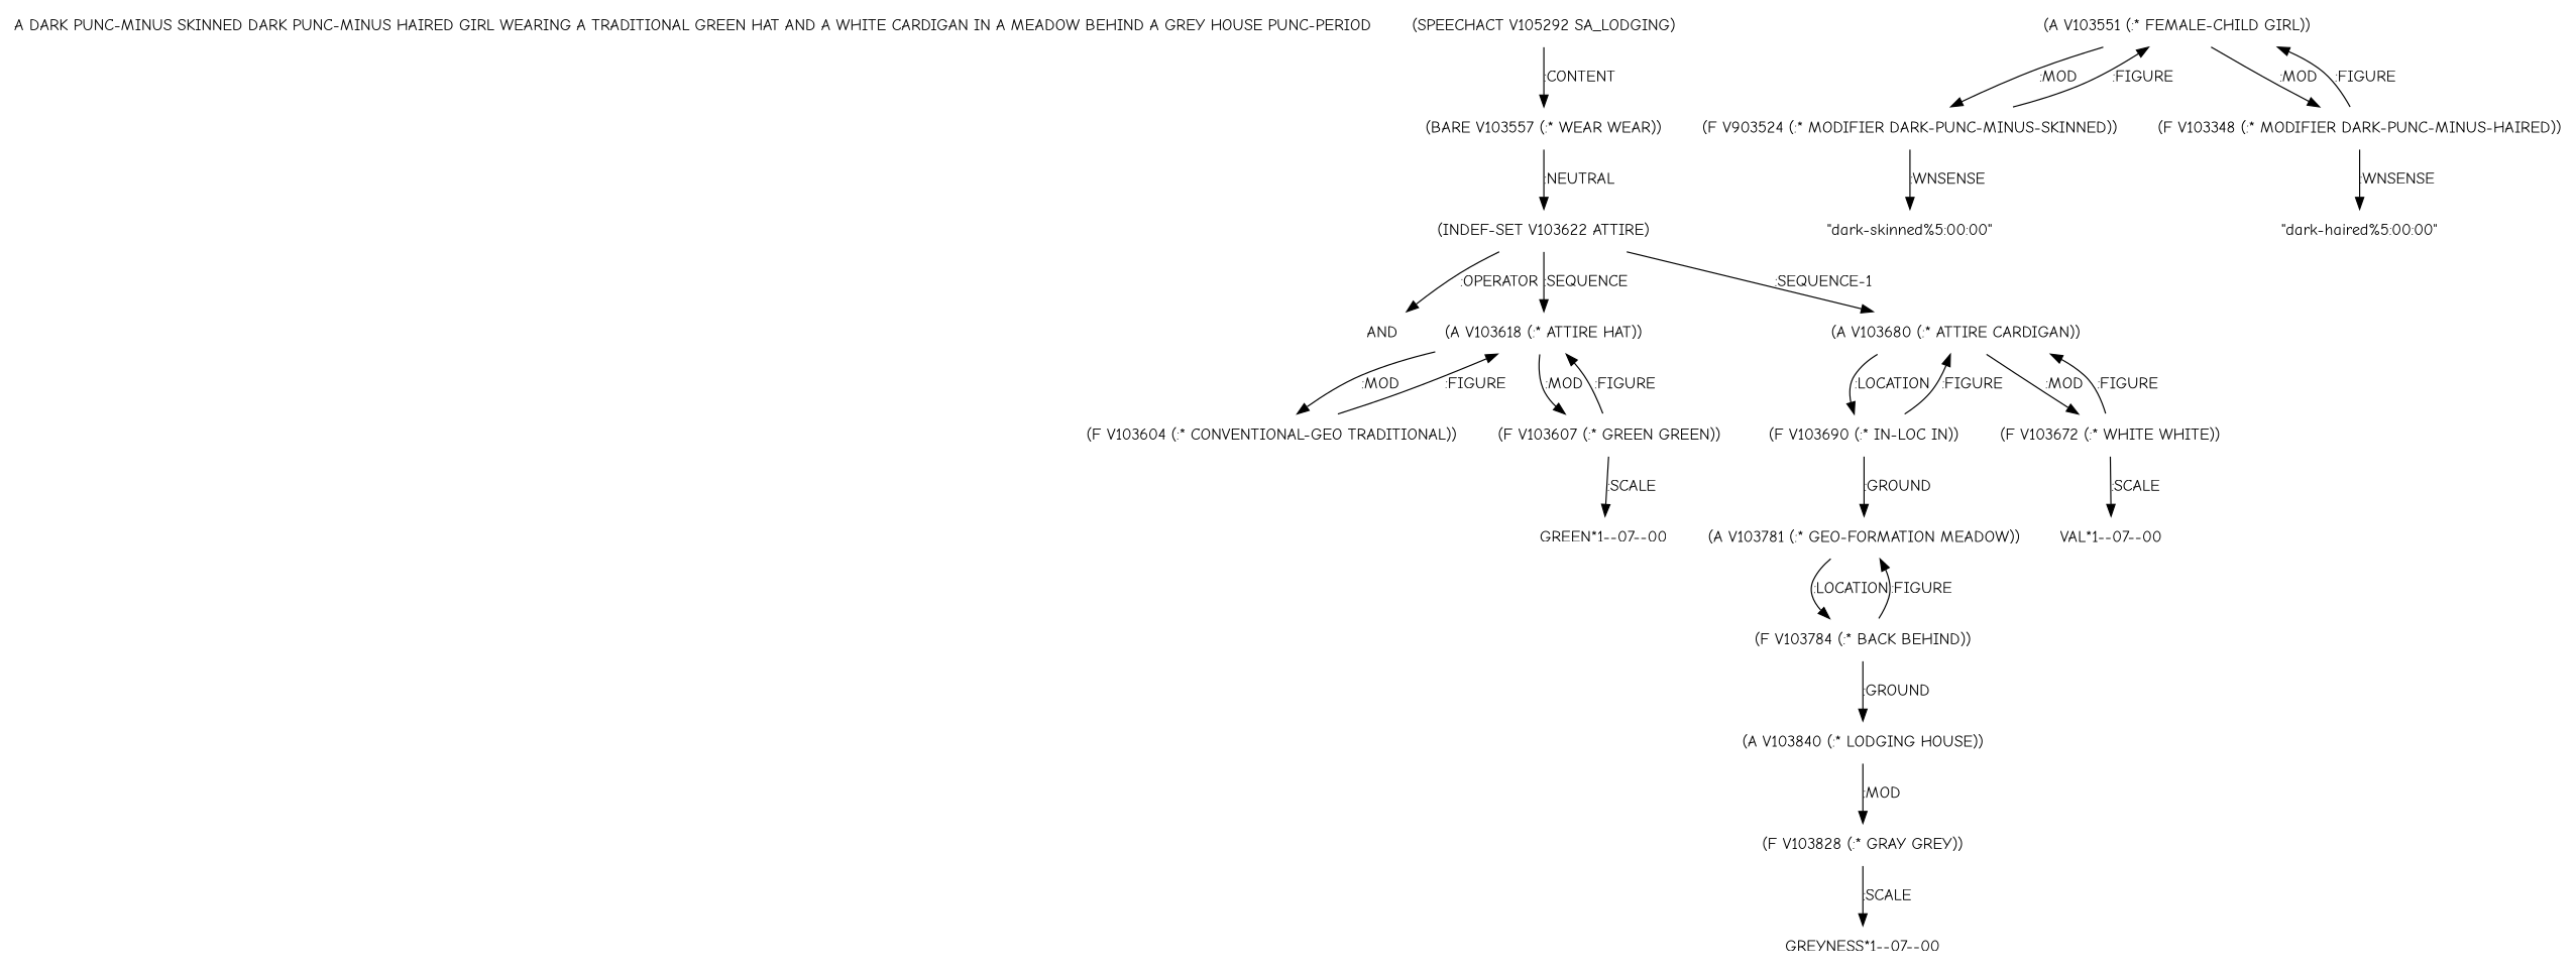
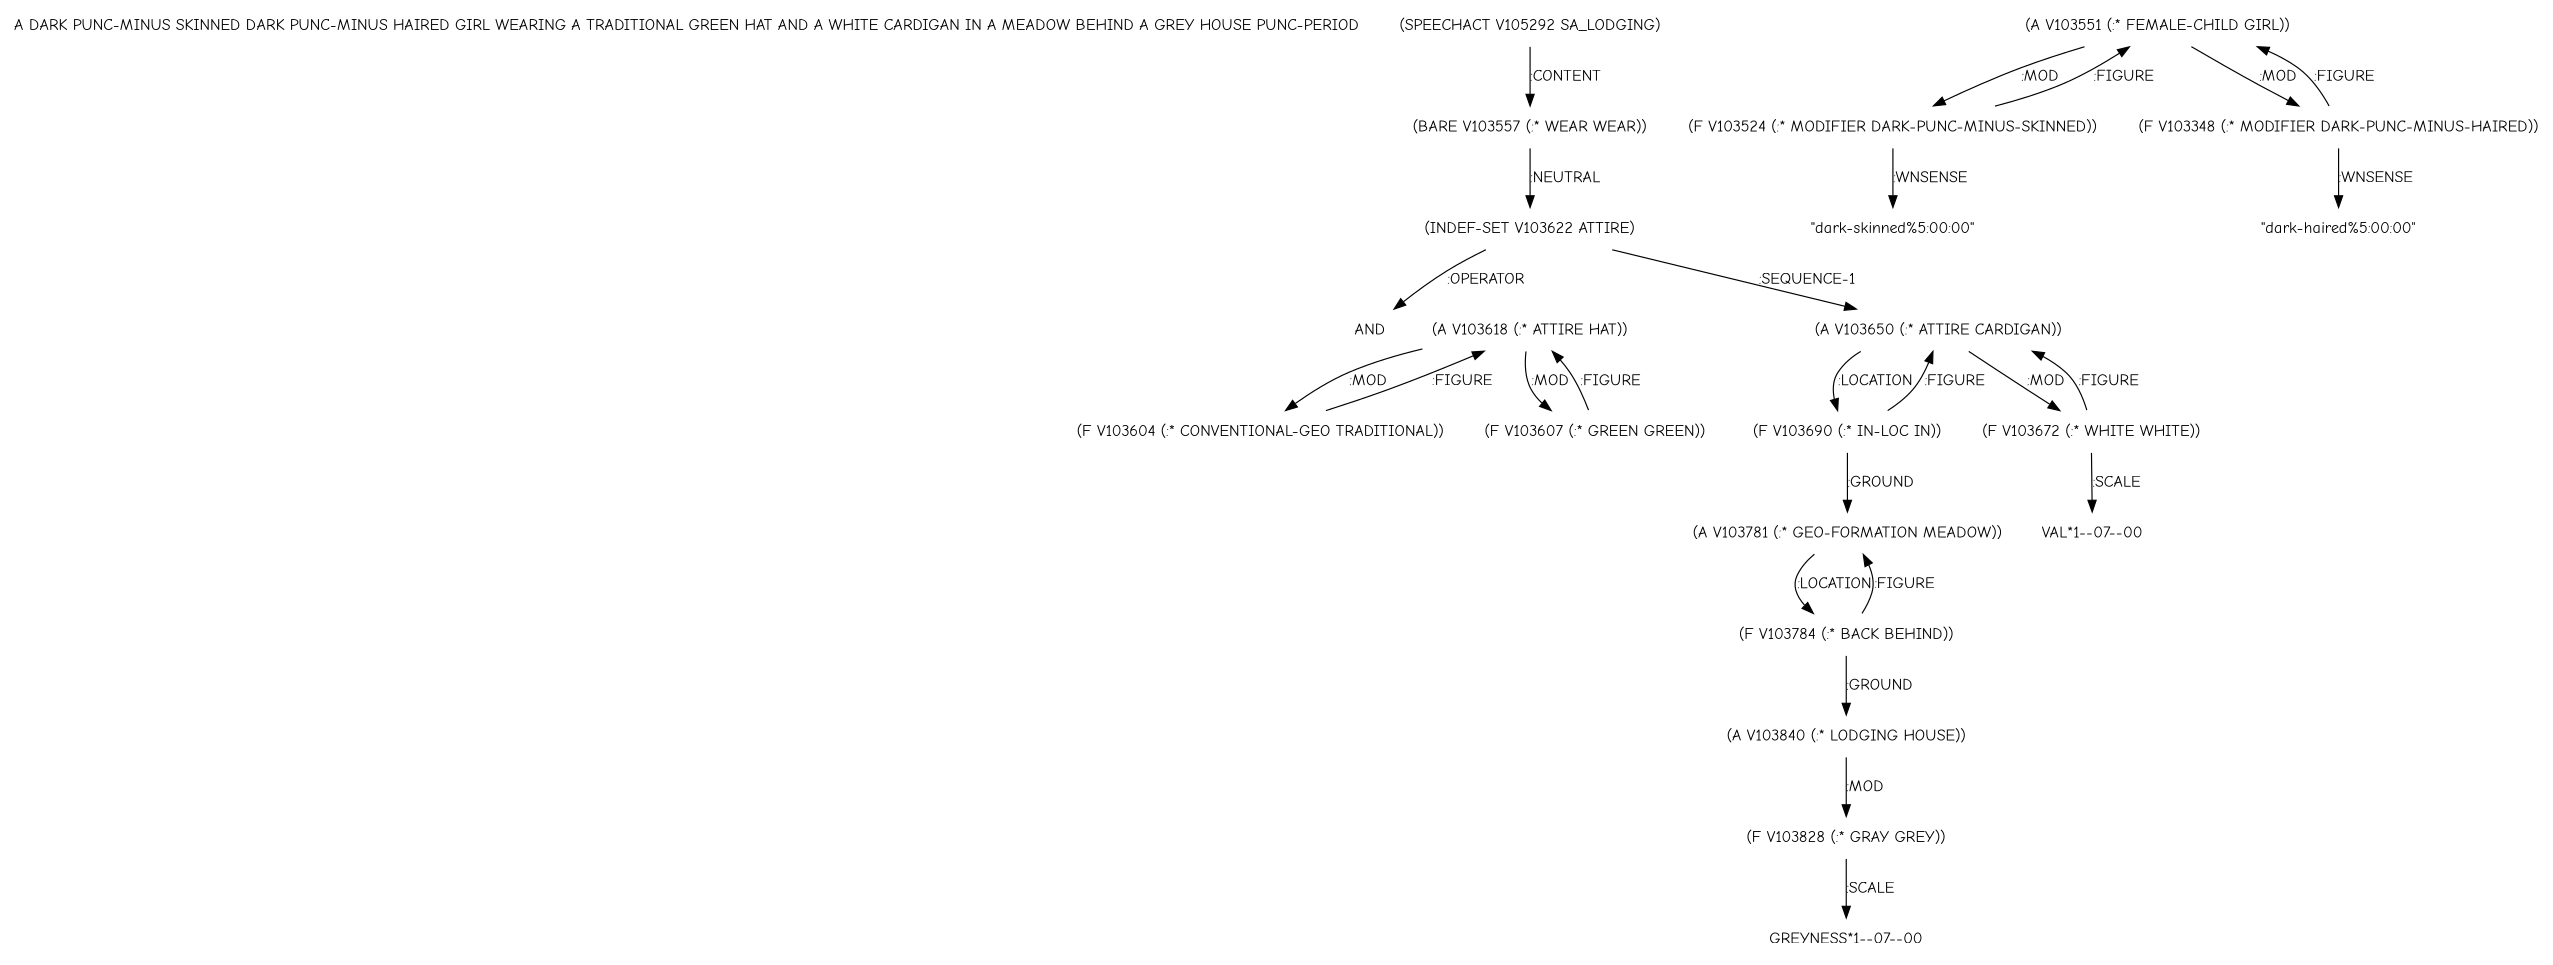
  digraph {
    fontname="Comic Neue"
    node [fontname="Comic Neue" shape=none]
    edge [fontname="Comic Neue"]
    "A DARK PUNC-MINUS SKINNED DARK PUNC-MINUS HAIRED GIRL WEARING A TRADITIONAL GREEN HAT AND A WHITE CARDIGAN IN A MEADOW BEHIND A GREY HOUSE PUNC-PERIOD"
    n2 [label="(SPEECHACT V105292 SA_LODGING)"]
    n3 [label="(BARE V103557 (:* WEAR WEAR))"]
    n4 [label="(INDEF-SET V103622 ATTIRE)"]
    n5 [label=AND]
    n6 [label="(A V103618 (:* ATTIRE HAT))"]
-   n7 [label="(A V103680 (:* ATTIRE CARDIGAN))"]
+   n7 [label="(A V103650 (:* ATTIRE CARDIGAN))"]
    n8 [label="(F V103604 (:* CONVENTIONAL-GEO TRADITIONAL))"]
    n9 [label="(F V103607 (:* GREEN GREEN))"]
    n10 [label="(F V103690 (:* IN-LOC IN))"]
    n11 [label="(F V103672 (:* WHITE WHITE))"]
-   n12 [label="GREEN*1--07--00"]
    n13 [label="(A V103781 (:* GEO-FORMATION MEADOW))"]
    n14 [label="VAL*1--07--00"]
    n15 [label="(F V103784 (:* BACK BEHIND))"]
    n16 [label="(A V103840 (:* LODGING HOUSE))"]
    n17 [label="(F V103828 (:* GRAY GREY))"]
    n18 [label="GREYNESS*1--07--00"]
    n19 [label="(A V103551 (:* FEMALE-CHILD GIRL))"]
-   n20 [label="(F V903524 (:* MODIFIER DARK-PUNC-MINUS-SKINNED))"]
+   n20 [label="(F V103524 (:* MODIFIER DARK-PUNC-MINUS-SKINNED))"]
    n21 [label="(F V103348 (:* MODIFIER DARK-PUNC-MINUS-HAIRED))"]
    n22 [label="\"dark-skinned%5:00:00\""]
    n23 [label="\"dark-haired%5:00:00\""]
    n2 -> n3 [label=":CONTENT"]
    n3 -> n4 [label=":NEUTRAL"]
    n4 -> n5 [label=":OPERATOR"]
-   n4 -> n6 [label=":SEQUENCE"]
    n4 -> n7 [label=":SEQUENCE-1"]
    n6 -> n8 [label=":MOD"]
    n6 -> n9 [label=":MOD"]
    n7 -> n10 [label=":LOCATION"]
    n7 -> n11 [label=":MOD"]
    n8 -> n6 [label=":FIGURE"]
    n9 -> n6 [label=":FIGURE"]
-   n9 -> n12 [label=":SCALE"]
    n10 -> n7 [label=":FIGURE"]
    n10 -> n13 [label=":GROUND"]
    n11 -> n7 [label=":FIGURE"]
    n11 -> n14 [label=":SCALE"]
    n13 -> n15 [label=":LOCATION"]
    n15 -> n13 [label=":FIGURE"]
    n15 -> n16 [label=":GROUND"]
    n16 -> n17 [label=":MOD"]
    n17 -> n18 [label=":SCALE"]
    n19 -> n20 [label=":MOD"]
    n19 -> n21 [label=":MOD"]
    n20 -> n19 [label=":FIGURE"]
    n20 -> n22 [label=":WNSENSE"]
    n21 -> n19 [label=":FIGURE"]
    n21 -> n23 [label=":WNSENSE"]
  }
